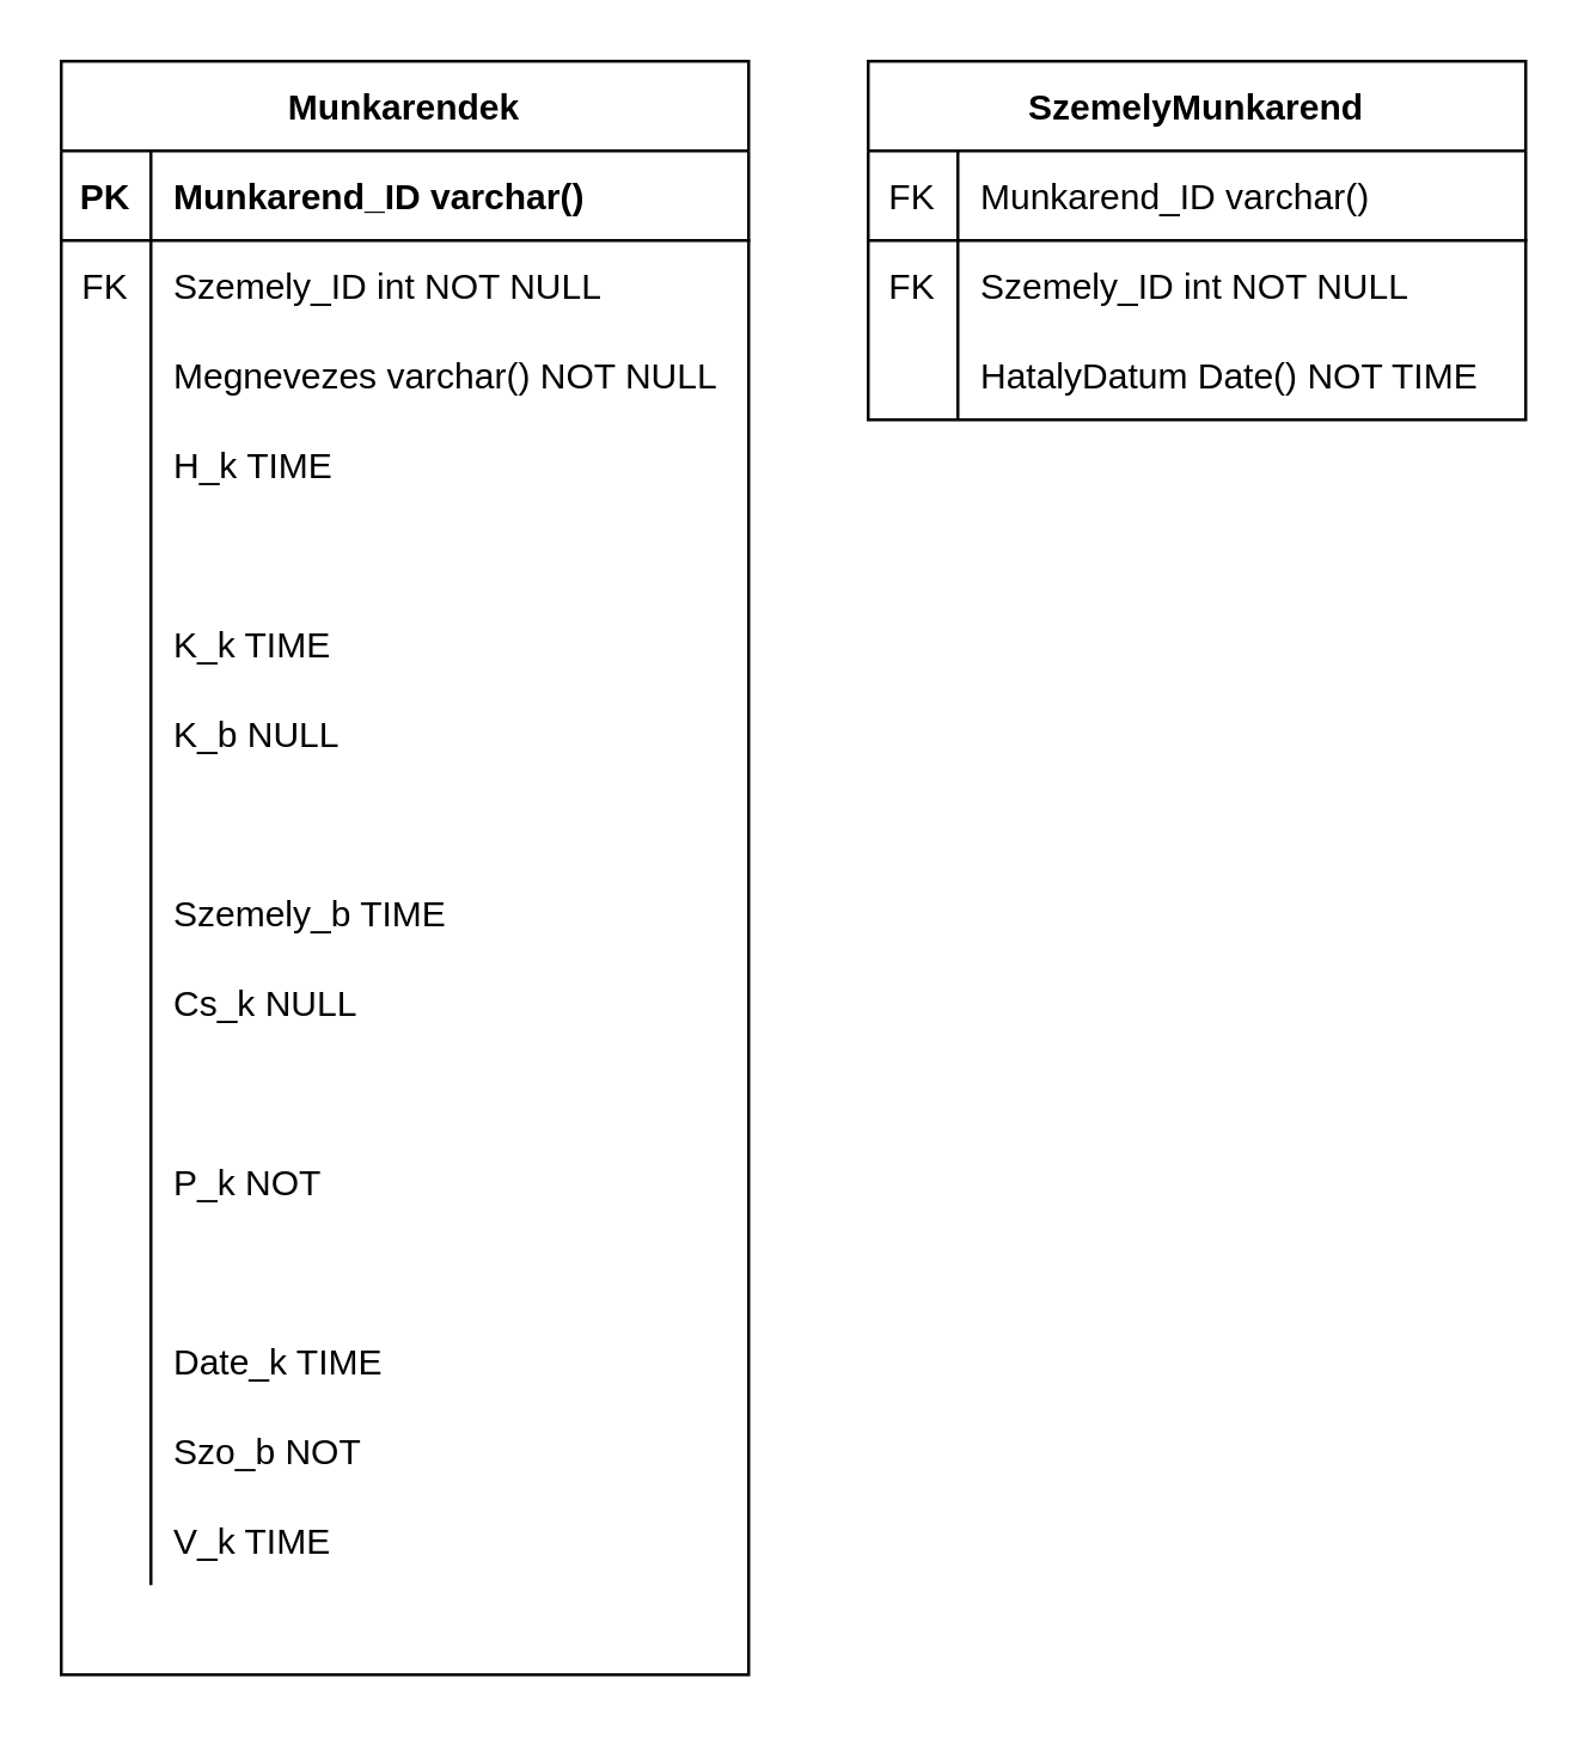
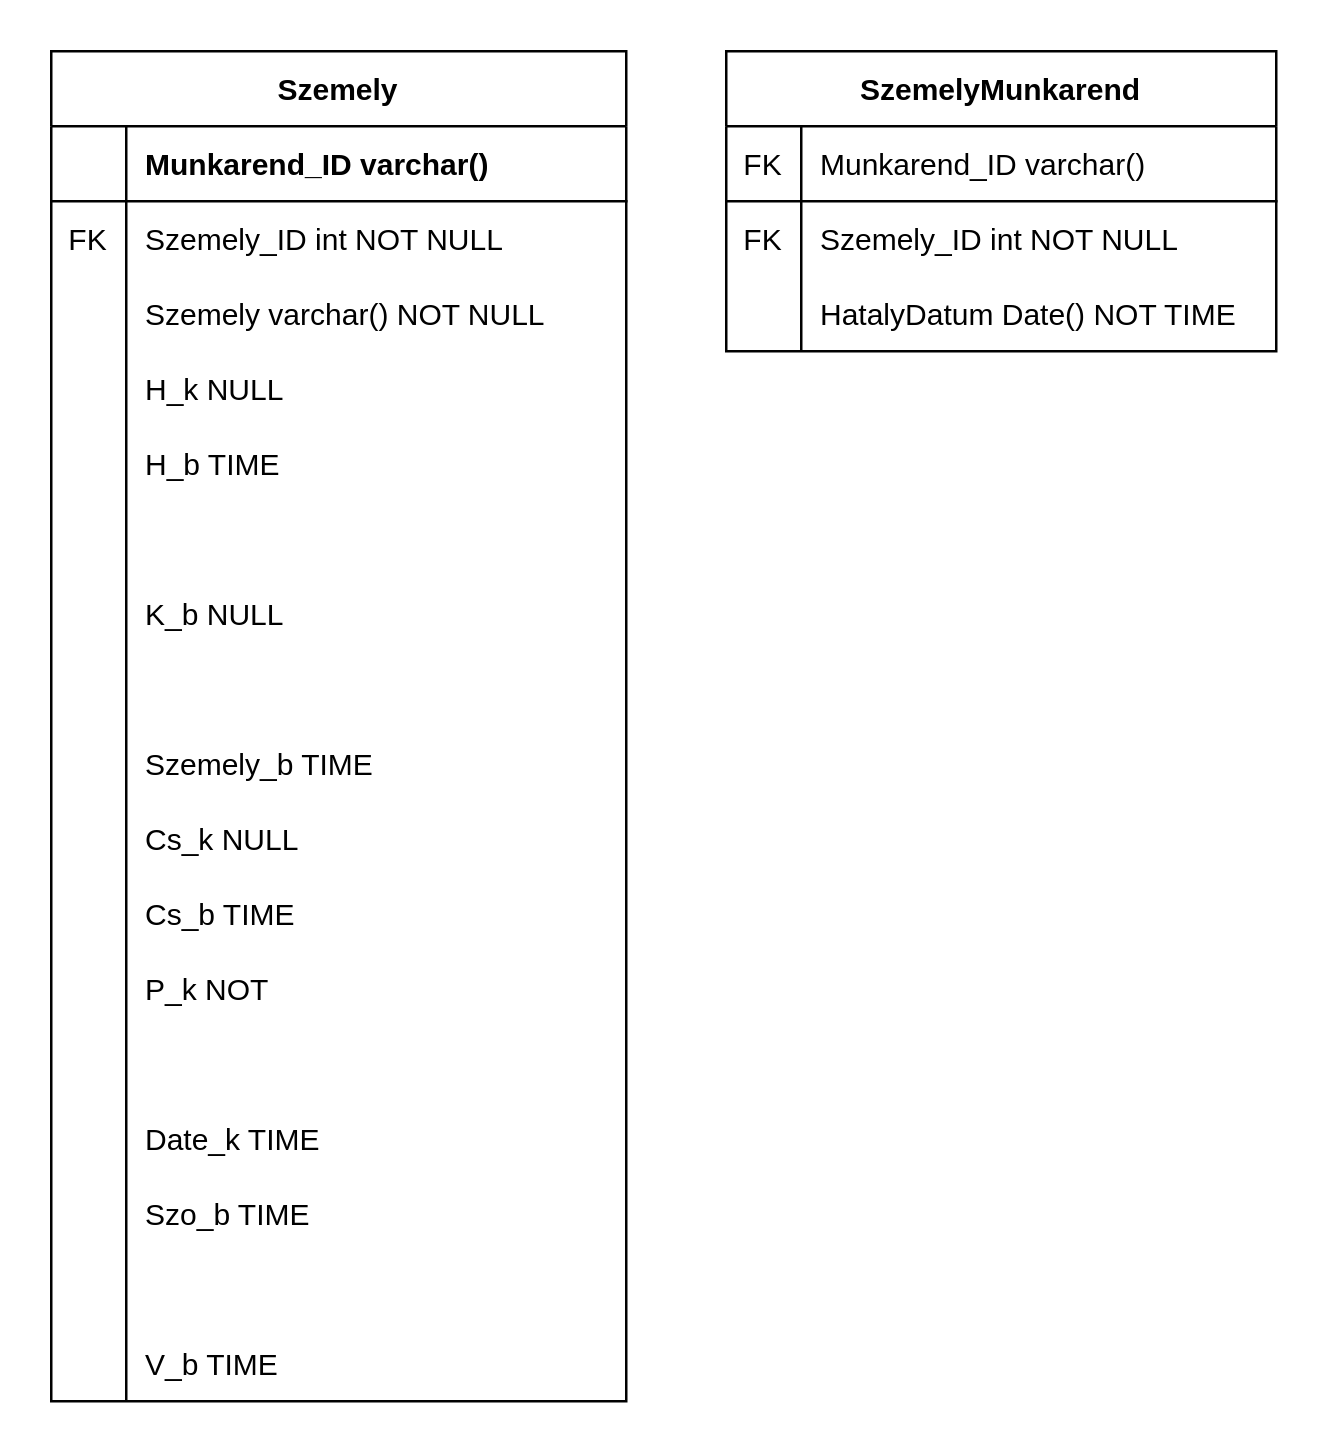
  <mxCell id="0" />
  <mxCell id="1" parent="0" />
- <mxCell id="2" value="Munkarendek" style="shape=table;startSize=30;container=1;collapsible=1;childLayout=tableLayout;fixedRows=1;rowLines=0;fontStyle=1;align=center;resizeLast=1;" vertex="1" parent="1"><mxGeometry x="20" y="20" width="230" height="540" as="geometry" /></mxCell>
+ <mxCell id="2" value="Szemely" style="shape=table;startSize=30;container=1;collapsible=1;childLayout=tableLayout;fixedRows=1;rowLines=0;fontStyle=1;align=center;resizeLast=1;" vertex="1" parent="1"><mxGeometry x="20" y="20" width="230" height="540" as="geometry" /></mxCell>
  <mxCell id="3" value="" style="shape=partialRectangle;collapsible=0;dropTarget=0;pointerEvents=0;fillColor=none;points=[[0,0.5],[1,0.5]];portConstraint=eastwest;top=0;left=0;right=0;bottom=1;" vertex="1" parent="2"><mxGeometry y="30" width="230" height="30" as="geometry" /></mxCell>
- <mxCell id="4" value="PK" style="shape=partialRectangle;overflow=hidden;connectable=0;fillColor=none;top=0;left=0;bottom=0;right=0;fontStyle=1;" vertex="1" parent="3"><mxGeometry width="30" height="30" as="geometry"><mxRectangle width="30" height="30" as="alternateBounds" /></mxGeometry></mxCell>
  <mxCell id="5" value="Munkarend_ID varchar()" style="shape=partialRectangle;overflow=hidden;connectable=0;fillColor=none;top=0;left=0;bottom=0;right=0;align=left;spacingLeft=6;fontStyle=1;" vertex="1" parent="3"><mxGeometry x="30" width="200" height="30" as="geometry"><mxRectangle width="200" height="30" as="alternateBounds" /></mxGeometry></mxCell>
  <mxCell id="6" value="" style="shape=partialRectangle;collapsible=0;dropTarget=0;pointerEvents=0;fillColor=none;points=[[0,0.5],[1,0.5]];portConstraint=eastwest;top=0;left=0;right=0;bottom=0;" vertex="1" parent="2"><mxGeometry y="60" width="230" height="30" as="geometry" /></mxCell>
  <mxCell id="7" value="FK" style="shape=partialRectangle;overflow=hidden;connectable=0;fillColor=none;top=0;left=0;bottom=0;right=0;" vertex="1" parent="6"><mxGeometry width="30" height="30" as="geometry"><mxRectangle width="30" height="30" as="alternateBounds" /></mxGeometry></mxCell>
  <mxCell id="8" value="Szemely_ID int NOT NULL" style="shape=partialRectangle;overflow=hidden;connectable=0;fillColor=none;top=0;left=0;bottom=0;right=0;align=left;spacingLeft=6;" vertex="1" parent="6"><mxGeometry x="30" width="200" height="30" as="geometry"><mxRectangle width="200" height="30" as="alternateBounds" /></mxGeometry></mxCell>
  <mxCell id="9" value="" style="shape=partialRectangle;collapsible=0;dropTarget=0;pointerEvents=0;fillColor=none;points=[[0,0.5],[1,0.5]];portConstraint=eastwest;top=0;left=0;right=0;bottom=0;" vertex="1" parent="2"><mxGeometry y="90" width="230" height="30" as="geometry" /></mxCell>
  <mxCell id="10" value="" style="shape=partialRectangle;overflow=hidden;connectable=0;fillColor=none;top=0;left=0;bottom=0;right=0;" vertex="1" parent="9"><mxGeometry width="30" height="30" as="geometry"><mxRectangle width="30" height="30" as="alternateBounds" /></mxGeometry></mxCell>
- <mxCell id="11" value="Megnevezes varchar() NOT NULL" style="shape=partialRectangle;overflow=hidden;connectable=0;fillColor=none;top=0;left=0;bottom=0;right=0;align=left;spacingLeft=6;" vertex="1" parent="9"><mxGeometry x="30" width="200" height="30" as="geometry"><mxRectangle width="200" height="30" as="alternateBounds" /></mxGeometry></mxCell>
+ <mxCell id="11" value="Szemely varchar() NOT NULL" style="shape=partialRectangle;overflow=hidden;connectable=0;fillColor=none;top=0;left=0;bottom=0;right=0;align=left;spacingLeft=6;" vertex="1" parent="9"><mxGeometry x="30" width="200" height="30" as="geometry"><mxRectangle width="200" height="30" as="alternateBounds" /></mxGeometry></mxCell>
  <mxCell id="12" value="" style="shape=partialRectangle;collapsible=0;dropTarget=0;pointerEvents=0;fillColor=none;points=[[0,0.5],[1,0.5]];portConstraint=eastwest;top=0;left=0;right=0;bottom=0;" vertex="1" parent="2"><mxGeometry y="120" width="230" height="30" as="geometry" /></mxCell>
  <mxCell id="13" value="" style="shape=partialRectangle;overflow=hidden;connectable=0;fillColor=none;top=0;left=0;bottom=0;right=0;" vertex="1" parent="12"><mxGeometry width="30" height="30" as="geometry"><mxRectangle width="30" height="30" as="alternateBounds" /></mxGeometry></mxCell>
- <mxCell id="14" value="H_k TIME" style="shape=partialRectangle;overflow=hidden;connectable=0;fillColor=none;top=0;left=0;bottom=0;right=0;align=left;spacingLeft=6;" vertex="1" parent="12"><mxGeometry x="30" width="200" height="30" as="geometry"><mxRectangle width="200" height="30" as="alternateBounds" /></mxGeometry></mxCell>
+ <mxCell id="14" value="H_k NULL" style="shape=partialRectangle;overflow=hidden;connectable=0;fillColor=none;top=0;left=0;bottom=0;right=0;align=left;spacingLeft=6;" vertex="1" parent="12"><mxGeometry x="30" width="200" height="30" as="geometry"><mxRectangle width="200" height="30" as="alternateBounds" /></mxGeometry></mxCell>
  <mxCell id="15" value="" style="shape=partialRectangle;collapsible=0;dropTarget=0;pointerEvents=0;fillColor=none;points=[[0,0.5],[1,0.5]];portConstraint=eastwest;top=0;left=0;right=0;bottom=0;" vertex="1" parent="2"><mxGeometry y="150" width="230" height="30" as="geometry" /></mxCell>
  <mxCell id="16" value="" style="shape=partialRectangle;overflow=hidden;connectable=0;fillColor=none;top=0;left=0;bottom=0;right=0;" vertex="1" parent="15"><mxGeometry width="30" height="30" as="geometry"><mxRectangle width="30" height="30" as="alternateBounds" /></mxGeometry></mxCell>
+ <mxCell id="17" value="H_b TIME" style="shape=partialRectangle;overflow=hidden;connectable=0;fillColor=none;top=0;left=0;bottom=0;right=0;align=left;spacingLeft=6;" vertex="1" parent="15"><mxGeometry x="30" width="200" height="30" as="geometry"><mxRectangle width="200" height="30" as="alternateBounds" /></mxGeometry></mxCell>
  <mxCell id="18" value="" style="shape=partialRectangle;collapsible=0;dropTarget=0;pointerEvents=0;fillColor=none;points=[[0,0.5],[1,0.5]];portConstraint=eastwest;top=0;left=0;right=0;bottom=0;" vertex="1" parent="2"><mxGeometry y="180" width="230" height="30" as="geometry" /></mxCell>
  <mxCell id="19" value="" style="shape=partialRectangle;overflow=hidden;connectable=0;fillColor=none;top=0;left=0;bottom=0;right=0;" vertex="1" parent="18"><mxGeometry width="30" height="30" as="geometry"><mxRectangle width="30" height="30" as="alternateBounds" /></mxGeometry></mxCell>
- <mxCell id="20" value="K_k TIME" style="shape=partialRectangle;overflow=hidden;connectable=0;fillColor=none;top=0;left=0;bottom=0;right=0;align=left;spacingLeft=6;" vertex="1" parent="18"><mxGeometry x="30" width="200" height="30" as="geometry"><mxRectangle width="200" height="30" as="alternateBounds" /></mxGeometry></mxCell>
  <mxCell id="21" value="" style="shape=partialRectangle;collapsible=0;dropTarget=0;pointerEvents=0;fillColor=none;points=[[0,0.5],[1,0.5]];portConstraint=eastwest;top=0;left=0;right=0;bottom=0;" vertex="1" parent="2"><mxGeometry y="210" width="230" height="30" as="geometry" /></mxCell>
  <mxCell id="22" value="" style="shape=partialRectangle;overflow=hidden;connectable=0;fillColor=none;top=0;left=0;bottom=0;right=0;" vertex="1" parent="21"><mxGeometry width="30" height="30" as="geometry"><mxRectangle width="30" height="30" as="alternateBounds" /></mxGeometry></mxCell>
  <mxCell id="23" value="K_b NULL" style="shape=partialRectangle;overflow=hidden;connectable=0;fillColor=none;top=0;left=0;bottom=0;right=0;align=left;spacingLeft=6;" vertex="1" parent="21"><mxGeometry x="30" width="200" height="30" as="geometry"><mxRectangle width="200" height="30" as="alternateBounds" /></mxGeometry></mxCell>
  <mxCell id="24" value="" style="shape=partialRectangle;collapsible=0;dropTarget=0;pointerEvents=0;fillColor=none;points=[[0,0.5],[1,0.5]];portConstraint=eastwest;top=0;left=0;right=0;bottom=0;" vertex="1" parent="2"><mxGeometry y="240" width="230" height="30" as="geometry" /></mxCell>
  <mxCell id="25" value="" style="shape=partialRectangle;overflow=hidden;connectable=0;fillColor=none;top=0;left=0;bottom=0;right=0;" vertex="1" parent="24"><mxGeometry width="30" height="30" as="geometry"><mxRectangle width="30" height="30" as="alternateBounds" /></mxGeometry></mxCell>
  <mxCell id="26" value="" style="shape=partialRectangle;collapsible=0;dropTarget=0;pointerEvents=0;fillColor=none;points=[[0,0.5],[1,0.5]];portConstraint=eastwest;top=0;left=0;right=0;bottom=0;" vertex="1" parent="2"><mxGeometry y="270" width="230" height="30" as="geometry" /></mxCell>
  <mxCell id="27" value="" style="shape=partialRectangle;overflow=hidden;connectable=0;fillColor=none;top=0;left=0;bottom=0;right=0;" vertex="1" parent="26"><mxGeometry width="30" height="30" as="geometry"><mxRectangle width="30" height="30" as="alternateBounds" /></mxGeometry></mxCell>
  <mxCell id="28" value="Szemely_b TIME" style="shape=partialRectangle;overflow=hidden;connectable=0;fillColor=none;top=0;left=0;bottom=0;right=0;align=left;spacingLeft=6;" vertex="1" parent="26"><mxGeometry x="30" width="200" height="30" as="geometry"><mxRectangle width="200" height="30" as="alternateBounds" /></mxGeometry></mxCell>
  <mxCell id="29" value="" style="shape=partialRectangle;collapsible=0;dropTarget=0;pointerEvents=0;fillColor=none;points=[[0,0.5],[1,0.5]];portConstraint=eastwest;top=0;left=0;right=0;bottom=0;" vertex="1" parent="2"><mxGeometry y="300" width="230" height="30" as="geometry" /></mxCell>
  <mxCell id="30" value="" style="shape=partialRectangle;overflow=hidden;connectable=0;fillColor=none;top=0;left=0;bottom=0;right=0;" vertex="1" parent="29"><mxGeometry width="30" height="30" as="geometry"><mxRectangle width="30" height="30" as="alternateBounds" /></mxGeometry></mxCell>
  <mxCell id="31" value="Cs_k NULL" style="shape=partialRectangle;overflow=hidden;connectable=0;fillColor=none;top=0;left=0;bottom=0;right=0;align=left;spacingLeft=6;" vertex="1" parent="29"><mxGeometry x="30" width="200" height="30" as="geometry"><mxRectangle width="200" height="30" as="alternateBounds" /></mxGeometry></mxCell>
  <mxCell id="32" value="" style="shape=partialRectangle;collapsible=0;dropTarget=0;pointerEvents=0;fillColor=none;points=[[0,0.5],[1,0.5]];portConstraint=eastwest;top=0;left=0;right=0;bottom=0;" vertex="1" parent="2"><mxGeometry y="330" width="230" height="30" as="geometry" /></mxCell>
  <mxCell id="33" value="" style="shape=partialRectangle;overflow=hidden;connectable=0;fillColor=none;top=0;left=0;bottom=0;right=0;" vertex="1" parent="32"><mxGeometry width="30" height="30" as="geometry"><mxRectangle width="30" height="30" as="alternateBounds" /></mxGeometry></mxCell>
+ <mxCell id="34" value="Cs_b TIME" style="shape=partialRectangle;overflow=hidden;connectable=0;fillColor=none;top=0;left=0;bottom=0;right=0;align=left;spacingLeft=6;" vertex="1" parent="32"><mxGeometry x="30" width="200" height="30" as="geometry"><mxRectangle width="200" height="30" as="alternateBounds" /></mxGeometry></mxCell>
  <mxCell id="35" value="" style="shape=partialRectangle;collapsible=0;dropTarget=0;pointerEvents=0;fillColor=none;points=[[0,0.5],[1,0.5]];portConstraint=eastwest;top=0;left=0;right=0;bottom=0;" vertex="1" parent="2"><mxGeometry y="360" width="230" height="30" as="geometry" /></mxCell>
  <mxCell id="36" value="" style="shape=partialRectangle;overflow=hidden;connectable=0;fillColor=none;top=0;left=0;bottom=0;right=0;" vertex="1" parent="35"><mxGeometry width="30" height="30" as="geometry"><mxRectangle width="30" height="30" as="alternateBounds" /></mxGeometry></mxCell>
  <mxCell id="37" value="P_k NOT" style="shape=partialRectangle;overflow=hidden;connectable=0;fillColor=none;top=0;left=0;bottom=0;right=0;align=left;spacingLeft=6;" vertex="1" parent="35"><mxGeometry x="30" width="200" height="30" as="geometry"><mxRectangle width="200" height="30" as="alternateBounds" /></mxGeometry></mxCell>
  <mxCell id="38" value="" style="shape=partialRectangle;collapsible=0;dropTarget=0;pointerEvents=0;fillColor=none;points=[[0,0.5],[1,0.5]];portConstraint=eastwest;top=0;left=0;right=0;bottom=0;" vertex="1" parent="2"><mxGeometry y="390" width="230" height="30" as="geometry" /></mxCell>
  <mxCell id="39" value="" style="shape=partialRectangle;overflow=hidden;connectable=0;fillColor=none;top=0;left=0;bottom=0;right=0;" vertex="1" parent="38"><mxGeometry width="30" height="30" as="geometry"><mxRectangle width="30" height="30" as="alternateBounds" /></mxGeometry></mxCell>
  <mxCell id="40" value="" style="shape=partialRectangle;collapsible=0;dropTarget=0;pointerEvents=0;fillColor=none;points=[[0,0.5],[1,0.5]];portConstraint=eastwest;top=0;left=0;right=0;bottom=0;" vertex="1" parent="2"><mxGeometry y="420" width="230" height="30" as="geometry" /></mxCell>
  <mxCell id="41" value="" style="shape=partialRectangle;overflow=hidden;connectable=0;fillColor=none;top=0;left=0;bottom=0;right=0;" vertex="1" parent="40"><mxGeometry width="30" height="30" as="geometry"><mxRectangle width="30" height="30" as="alternateBounds" /></mxGeometry></mxCell>
  <mxCell id="42" value="Date_k TIME" style="shape=partialRectangle;overflow=hidden;connectable=0;fillColor=none;top=0;left=0;bottom=0;right=0;align=left;spacingLeft=6;" vertex="1" parent="40"><mxGeometry x="30" width="200" height="30" as="geometry"><mxRectangle width="200" height="30" as="alternateBounds" /></mxGeometry></mxCell>
  <mxCell id="43" value="" style="shape=partialRectangle;collapsible=0;dropTarget=0;pointerEvents=0;fillColor=none;points=[[0,0.5],[1,0.5]];portConstraint=eastwest;top=0;left=0;right=0;bottom=0;" vertex="1" parent="2"><mxGeometry y="450" width="230" height="30" as="geometry" /></mxCell>
  <mxCell id="44" value="" style="shape=partialRectangle;overflow=hidden;connectable=0;fillColor=none;top=0;left=0;bottom=0;right=0;" vertex="1" parent="43"><mxGeometry width="30" height="30" as="geometry"><mxRectangle width="30" height="30" as="alternateBounds" /></mxGeometry></mxCell>
- <mxCell id="45" value="Szo_b NOT" style="shape=partialRectangle;overflow=hidden;connectable=0;fillColor=none;top=0;left=0;bottom=0;right=0;align=left;spacingLeft=6;" vertex="1" parent="43"><mxGeometry x="30" width="200" height="30" as="geometry"><mxRectangle width="200" height="30" as="alternateBounds" /></mxGeometry></mxCell>
+ <mxCell id="45" value="Szo_b TIME" style="shape=partialRectangle;overflow=hidden;connectable=0;fillColor=none;top=0;left=0;bottom=0;right=0;align=left;spacingLeft=6;" vertex="1" parent="43"><mxGeometry x="30" width="200" height="30" as="geometry"><mxRectangle width="200" height="30" as="alternateBounds" /></mxGeometry></mxCell>
  <mxCell id="46" value="" style="shape=partialRectangle;collapsible=0;dropTarget=0;pointerEvents=0;fillColor=none;points=[[0,0.5],[1,0.5]];portConstraint=eastwest;top=0;left=0;right=0;bottom=0;" vertex="1" parent="2"><mxGeometry y="480" width="230" height="30" as="geometry" /></mxCell>
  <mxCell id="47" value="" style="shape=partialRectangle;overflow=hidden;connectable=0;fillColor=none;top=0;left=0;bottom=0;right=0;" vertex="1" parent="46"><mxGeometry width="30" height="30" as="geometry"><mxRectangle width="30" height="30" as="alternateBounds" /></mxGeometry></mxCell>
- <mxCell id="48" value="V_k TIME " style="shape=partialRectangle;overflow=hidden;connectable=0;fillColor=none;top=0;left=0;bottom=0;right=0;align=left;spacingLeft=6;" vertex="1" parent="46"><mxGeometry x="30" width="200" height="30" as="geometry"><mxRectangle width="200" height="30" as="alternateBounds" /></mxGeometry></mxCell>
  <mxCell id="49" value="" style="shape=partialRectangle;collapsible=0;dropTarget=0;pointerEvents=0;fillColor=none;points=[[0,0.5],[1,0.5]];portConstraint=eastwest;top=0;left=0;right=0;bottom=0;" vertex="1" parent="2"><mxGeometry y="510" width="230" height="30" as="geometry" /></mxCell>
  <mxCell id="50" value="" style="shape=partialRectangle;overflow=hidden;connectable=0;fillColor=none;top=0;left=0;bottom=0;right=0;" vertex="1" parent="49"><mxGeometry width="30" height="30" as="geometry"><mxRectangle width="30" height="30" as="alternateBounds" /></mxGeometry></mxCell>
+ <mxCell id="51" value="V_b TIME " style="shape=partialRectangle;overflow=hidden;connectable=0;fillColor=none;top=0;left=0;bottom=0;right=0;align=left;spacingLeft=6;" vertex="1" parent="49"><mxGeometry x="30" width="200" height="30" as="geometry"><mxRectangle width="200" height="30" as="alternateBounds" /></mxGeometry></mxCell>
  <mxCell id="52" value="SzemelyMunkarend" style="shape=table;startSize=30;container=1;collapsible=1;childLayout=tableLayout;fixedRows=1;rowLines=0;fontStyle=1;align=center;resizeLast=1;" vertex="1" parent="1"><mxGeometry x="290" y="20" width="220" height="120" as="geometry" /></mxCell>
  <mxCell id="53" value="" style="shape=partialRectangle;collapsible=0;dropTarget=0;pointerEvents=0;fillColor=none;points=[[0,0.5],[1,0.5]];portConstraint=eastwest;top=0;left=0;right=0;bottom=1;fontStyle=0" vertex="1" parent="52"><mxGeometry y="30" width="220" height="30" as="geometry" /></mxCell>
  <mxCell id="54" value="FK" style="shape=partialRectangle;overflow=hidden;connectable=0;fillColor=none;top=0;left=0;bottom=0;right=0;fontStyle=0;" vertex="1" parent="53"><mxGeometry width="30" height="30" as="geometry"><mxRectangle width="30" height="30" as="alternateBounds" /></mxGeometry></mxCell>
  <mxCell id="55" value="Munkarend_ID varchar()" style="shape=partialRectangle;overflow=hidden;connectable=0;fillColor=none;top=0;left=0;bottom=0;right=0;align=left;spacingLeft=6;fontStyle=0;" vertex="1" parent="53"><mxGeometry x="30" width="190" height="30" as="geometry"><mxRectangle width="190" height="30" as="alternateBounds" /></mxGeometry></mxCell>
  <mxCell id="56" value="" style="shape=partialRectangle;collapsible=0;dropTarget=0;pointerEvents=0;fillColor=none;points=[[0,0.5],[1,0.5]];portConstraint=eastwest;top=0;left=0;right=0;bottom=0;" vertex="1" parent="52"><mxGeometry y="60" width="220" height="30" as="geometry" /></mxCell>
  <mxCell id="57" value="FK" style="shape=partialRectangle;overflow=hidden;connectable=0;fillColor=none;top=0;left=0;bottom=0;right=0;" vertex="1" parent="56"><mxGeometry width="30" height="30" as="geometry"><mxRectangle width="30" height="30" as="alternateBounds" /></mxGeometry></mxCell>
  <mxCell id="58" value="Szemely_ID int NOT NULL" style="shape=partialRectangle;overflow=hidden;connectable=0;fillColor=none;top=0;left=0;bottom=0;right=0;align=left;spacingLeft=6;" vertex="1" parent="56"><mxGeometry x="30" width="190" height="30" as="geometry"><mxRectangle width="190" height="30" as="alternateBounds" /></mxGeometry></mxCell>
  <mxCell id="59" value="" style="shape=partialRectangle;collapsible=0;dropTarget=0;pointerEvents=0;fillColor=none;points=[[0,0.5],[1,0.5]];portConstraint=eastwest;top=0;left=0;right=0;bottom=0;" vertex="1" parent="52"><mxGeometry y="90" width="220" height="30" as="geometry" /></mxCell>
  <mxCell id="60" value="" style="shape=partialRectangle;overflow=hidden;connectable=0;fillColor=none;top=0;left=0;bottom=0;right=0;" vertex="1" parent="59"><mxGeometry width="30" height="30" as="geometry"><mxRectangle width="30" height="30" as="alternateBounds" /></mxGeometry></mxCell>
  <mxCell id="61" value="HatalyDatum Date() NOT TIME" style="shape=partialRectangle;overflow=hidden;connectable=0;fillColor=none;top=0;left=0;bottom=0;right=0;align=left;spacingLeft=6;" vertex="1" parent="59"><mxGeometry x="30" width="190" height="30" as="geometry"><mxRectangle width="190" height="30" as="alternateBounds" /></mxGeometry></mxCell>
